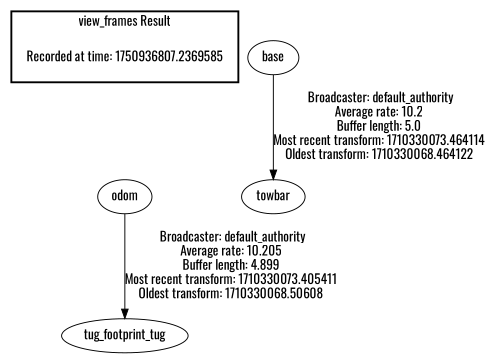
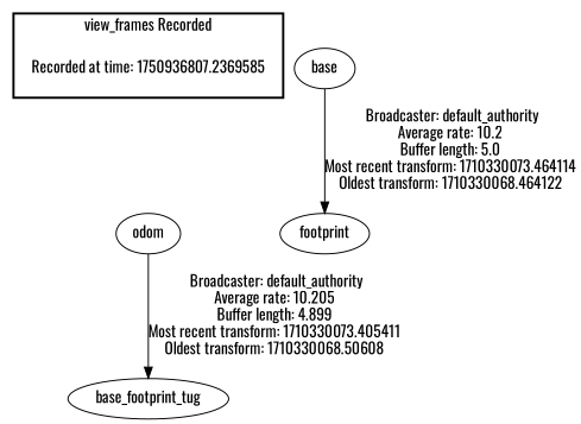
  digraph {
    fontname=Oswald
    node [fontname=Oswald]
    edge [fontname=Oswald]
    "Recorded at time: 1750936807.2369585" [shape=plaintext]
    odom
    n3 [label=base]
-   towbar
-   base_footprint_tug [label=tug_footprint_tug]
+   towbar [label=footprint]
+   base_footprint_tug
    subgraph cluster_1 {
      color=black
-     label="view_frames Result"
+     label="view_frames Recorded"
      style=bold
      "Recorded at time: 1750936807.2369585"
    }
    "Recorded at time: 1750936807.2369585" -> odom [style=invis]
    odom -> base_footprint_tug [label=" Broadcaster: default_authority\nAverage rate: 10.205\nBuffer length: 4.899\nMost recent transform: 1710330073.405411\nOldest transform: 1710330068.50608\n"]
    n3 -> towbar [label=" Broadcaster: default_authority\nAverage rate: 10.2\nBuffer length: 5.0\nMost recent transform: 1710330073.464114\nOldest transform: 1710330068.464122\n"]
  }
